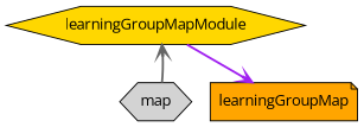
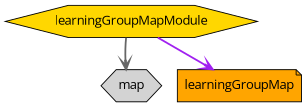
  strict digraph {
    fontname="Open Sans"
    node [fontname="Open Sans" shape=hexagon style=filled]
    edge [arrowhead=vee fillcolor="#a6cee3" fontname="Open Sans" style=bold]
    n1 [fillcolor=gold label=learningGroupMapModule]
    n2 [fillcolor=lightgrey label=map]
    n3 [fillcolor=orange label=learningGroupMap shape=note]
-   n2 -> n1 [color=gray40]
+   n1 -> n2 [color=gray40]
    n1 -> n3 [color=purple]
  }
